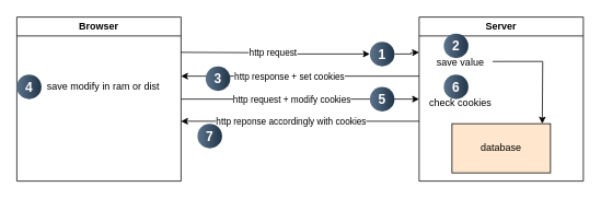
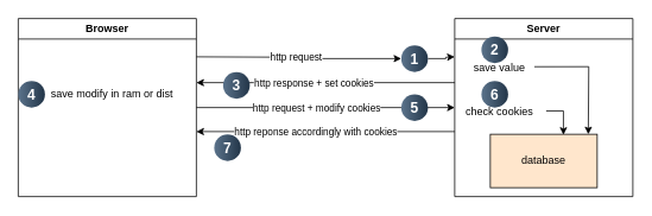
  <mxCell id="0" />
  <mxCell id="1" parent="0" />
  <mxCell id="2" style="edgeStyle=orthogonalEdgeStyle;rounded=0;orthogonalLoop=1;jettySize=auto;html=1;entryX=0;entryY=0.5;entryDx=0;entryDy=0;" parent="1" edge="1" source="22"><mxGeometry relative="1" as="geometry"><mxPoint x="220" y="63" as="sourcePoint" /><mxPoint x="510" y="63" as="targetPoint" /></mxGeometry></mxCell>
  <mxCell id="3" style="edgeStyle=orthogonalEdgeStyle;rounded=0;orthogonalLoop=1;jettySize=auto;html=1;" parent="1" edge="1"><mxGeometry relative="1" as="geometry"><mxPoint x="510" y="120" as="targetPoint" /><mxPoint x="220" y="120" as="sourcePoint" /></mxGeometry></mxCell>
  <mxCell id="4" value="http request + modify cookies" style="edgeLabel;html=1;align=center;verticalAlign=middle;resizable=0;points=[];" parent="3" vertex="1" connectable="0"><mxGeometry x="-0.075" y="1" relative="1" as="geometry"><mxPoint y="1" as="offset" /></mxGeometry></mxCell>
  <mxCell id="5" value="Browser" style="swimlane;whiteSpace=wrap;html=1;" parent="1" vertex="1"><mxGeometry x="20" y="20" width="200" height="200" as="geometry" /></mxCell>
  <mxCell id="6" value="save modify in ram or dist" style="text;html=1;align=center;verticalAlign=middle;resizable=0;points=[];autosize=1;strokeColor=none;fillColor=none;" parent="5" vertex="1"><mxGeometry x="20" y="70" width="170" height="30" as="geometry" /></mxCell>
  <mxCell id="7" style="edgeStyle=orthogonalEdgeStyle;rounded=0;orthogonalLoop=1;jettySize=auto;html=1;entryX=1;entryY=0.75;entryDx=0;entryDy=0;exitX=0;exitY=0.75;exitDx=0;exitDy=0;" parent="1" edge="1"><mxGeometry relative="1" as="geometry"><mxPoint x="510" y="92" as="sourcePoint" /><mxPoint x="220" y="92" as="targetPoint" /></mxGeometry></mxCell>
  <mxCell id="8" value="http response + set cookies" style="edgeLabel;html=1;align=center;verticalAlign=middle;resizable=0;points=[];" parent="7" vertex="1" connectable="0"><mxGeometry x="0.094" y="-1" relative="1" as="geometry"><mxPoint y="1" as="offset" /></mxGeometry></mxCell>
  <mxCell id="9" style="edgeStyle=orthogonalEdgeStyle;rounded=0;orthogonalLoop=1;jettySize=auto;html=1;" parent="1" edge="1"><mxGeometry relative="1" as="geometry"><mxPoint x="220" y="147" as="targetPoint" /><mxPoint x="510" y="147" as="sourcePoint" /></mxGeometry></mxCell>
  <mxCell id="10" value="http reponse accordingly with cookies" style="edgeLabel;html=1;align=center;verticalAlign=middle;resizable=0;points=[];" parent="9" vertex="1" connectable="0"><mxGeometry x="0.085" y="-2" relative="1" as="geometry"><mxPoint y="2" as="offset" /></mxGeometry></mxCell>
  <mxCell id="11" value="Server" style="swimlane;whiteSpace=wrap;html=1;" parent="1" vertex="1"><mxGeometry x="510" y="20" width="200" height="200" as="geometry" /></mxCell>
  <mxCell id="12" value="database" style="rounded=0;whiteSpace=wrap;html=1;fillColor=#ffe6cc;" parent="11" vertex="1"><mxGeometry x="40" y="130" width="120" height="60" as="geometry" /></mxCell>
  <mxCell id="13" value="save value" style="text;html=1;align=center;verticalAlign=middle;resizable=0;points=[];autosize=1;strokeColor=none;fillColor=none;" parent="11" vertex="1"><mxGeometry x="10" y="40" width="80" height="30" as="geometry" /></mxCell>
  <mxCell id="14" style="edgeStyle=orthogonalEdgeStyle;rounded=0;orthogonalLoop=1;jettySize=auto;html=1;exitX=0.993;exitY=0.471;exitDx=0;exitDy=0;exitPerimeter=0;" parent="11" source="13" edge="1"><mxGeometry relative="1" as="geometry"><mxPoint x="150" y="130" as="targetPoint" /></mxGeometry></mxCell>
  <mxCell id="15" value="check cookies" style="text;html=1;align=center;verticalAlign=middle;resizable=0;points=[];autosize=1;strokeColor=none;fillColor=none;" parent="11" vertex="1"><mxGeometry y="90" width="100" height="30" as="geometry" /></mxCell>
+ <mxCell id="16" style="edgeStyle=orthogonalEdgeStyle;rounded=0;orthogonalLoop=1;jettySize=auto;html=1;entryX=0.684;entryY=0.011;entryDx=0;entryDy=0;entryPerimeter=0;exitX=1.027;exitY=0.46;exitDx=0;exitDy=0;exitPerimeter=0;" parent="11" source="15" target="12" edge="1"><mxGeometry relative="1" as="geometry" /></mxCell>
  <mxCell id="17" value="2" style="ellipse;whiteSpace=wrap;html=1;aspect=fixed;rotation=0;gradientColor=#223548;strokeColor=none;gradientDirection=east;fillColor=#5b738b;rounded=0;pointerEvents=0;fontFamily=Helvetica;fontSize=16;fontColor=#FFFFFF;spacingTop=4;spacingBottom=4;spacingLeft=4;spacingRight=4;points=[];fontStyle=1" vertex="1" parent="11"><mxGeometry x="30" y="20" width="30" height="30" as="geometry" /></mxCell>
  <mxCell id="18" value="6" style="ellipse;whiteSpace=wrap;html=1;aspect=fixed;rotation=0;gradientColor=#223548;strokeColor=none;gradientDirection=east;fillColor=#5b738b;rounded=0;pointerEvents=0;fontFamily=Helvetica;fontSize=16;fontColor=#FFFFFF;spacingTop=4;spacingBottom=4;spacingLeft=4;spacingRight=4;points=[];fontStyle=1" vertex="1" parent="11"><mxGeometry x="30" y="70" width="30" height="30" as="geometry" /></mxCell>
  <mxCell id="19" value="3" style="ellipse;whiteSpace=wrap;html=1;aspect=fixed;rotation=0;gradientColor=#223548;strokeColor=none;gradientDirection=east;fillColor=#5b738b;rounded=0;pointerEvents=0;fontFamily=Helvetica;fontSize=16;fontColor=#FFFFFF;spacingTop=4;spacingBottom=4;spacingLeft=4;spacingRight=4;points=[];fontStyle=1" vertex="1" parent="1"><mxGeometry x="250" y="80" width="30" height="30" as="geometry" /></mxCell>
  <mxCell id="20" value="" style="edgeStyle=orthogonalEdgeStyle;rounded=0;orthogonalLoop=1;jettySize=auto;html=1;entryX=0;entryY=0.5;entryDx=0;entryDy=0;" edge="1" parent="1" target="22"><mxGeometry relative="1" as="geometry"><mxPoint x="220" y="63" as="sourcePoint" /><mxPoint x="510" y="63" as="targetPoint" /></mxGeometry></mxCell>
  <mxCell id="21" value="http request" style="edgeLabel;html=1;align=center;verticalAlign=middle;resizable=0;points=[];" vertex="1" connectable="0" parent="20"><mxGeometry x="-0.048" y="2" relative="1" as="geometry"><mxPoint x="1" y="2" as="offset" /></mxGeometry></mxCell>
  <mxCell id="22" value="1" style="ellipse;whiteSpace=wrap;html=1;aspect=fixed;rotation=0;gradientColor=#223548;strokeColor=none;gradientDirection=east;fillColor=#5b738b;rounded=0;pointerEvents=0;fontFamily=Helvetica;fontSize=16;fontColor=#FFFFFF;spacingTop=4;spacingBottom=4;spacingLeft=4;spacingRight=4;points=[];fontStyle=1" vertex="1" parent="1"><mxGeometry x="450" y="50" width="30" height="30" as="geometry" /></mxCell>
  <mxCell id="23" value="4" style="ellipse;whiteSpace=wrap;html=1;aspect=fixed;rotation=0;gradientColor=#223548;strokeColor=none;gradientDirection=east;fillColor=#5b738b;rounded=0;pointerEvents=0;fontFamily=Helvetica;fontSize=16;fontColor=#FFFFFF;spacingTop=4;spacingBottom=4;spacingLeft=4;spacingRight=4;points=[];fontStyle=1" vertex="1" parent="1"><mxGeometry x="20" y="90" width="30" height="30" as="geometry" /></mxCell>
  <mxCell id="24" value="5" style="ellipse;whiteSpace=wrap;html=1;aspect=fixed;rotation=0;gradientColor=#223548;strokeColor=none;gradientDirection=east;fillColor=#5b738b;rounded=0;pointerEvents=0;fontFamily=Helvetica;fontSize=16;fontColor=#FFFFFF;spacingTop=4;spacingBottom=4;spacingLeft=4;spacingRight=4;points=[];fontStyle=1" vertex="1" parent="1"><mxGeometry x="450" y="105" width="30" height="30" as="geometry" /></mxCell>
  <mxCell id="25" value="7" style="ellipse;whiteSpace=wrap;html=1;aspect=fixed;rotation=0;gradientColor=#223548;strokeColor=none;gradientDirection=east;fillColor=#5b738b;rounded=0;pointerEvents=0;fontFamily=Helvetica;fontSize=16;fontColor=#FFFFFF;spacingTop=4;spacingBottom=4;spacingLeft=4;spacingRight=4;points=[];fontStyle=1" vertex="1" parent="1"><mxGeometry x="240" y="150" width="30" height="30" as="geometry" /></mxCell>
